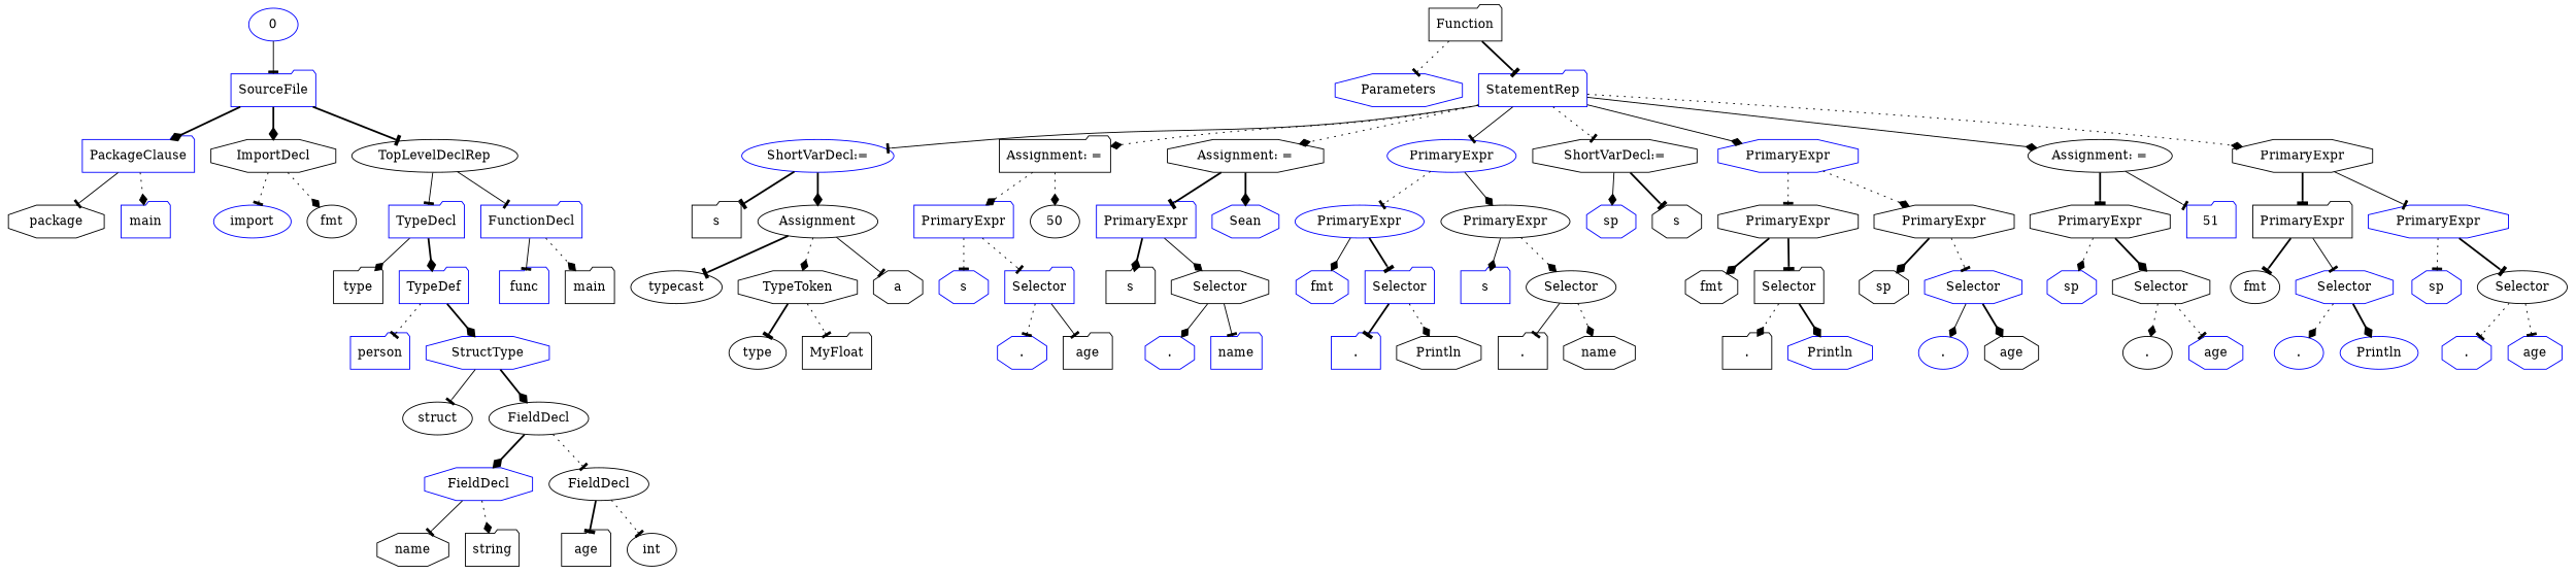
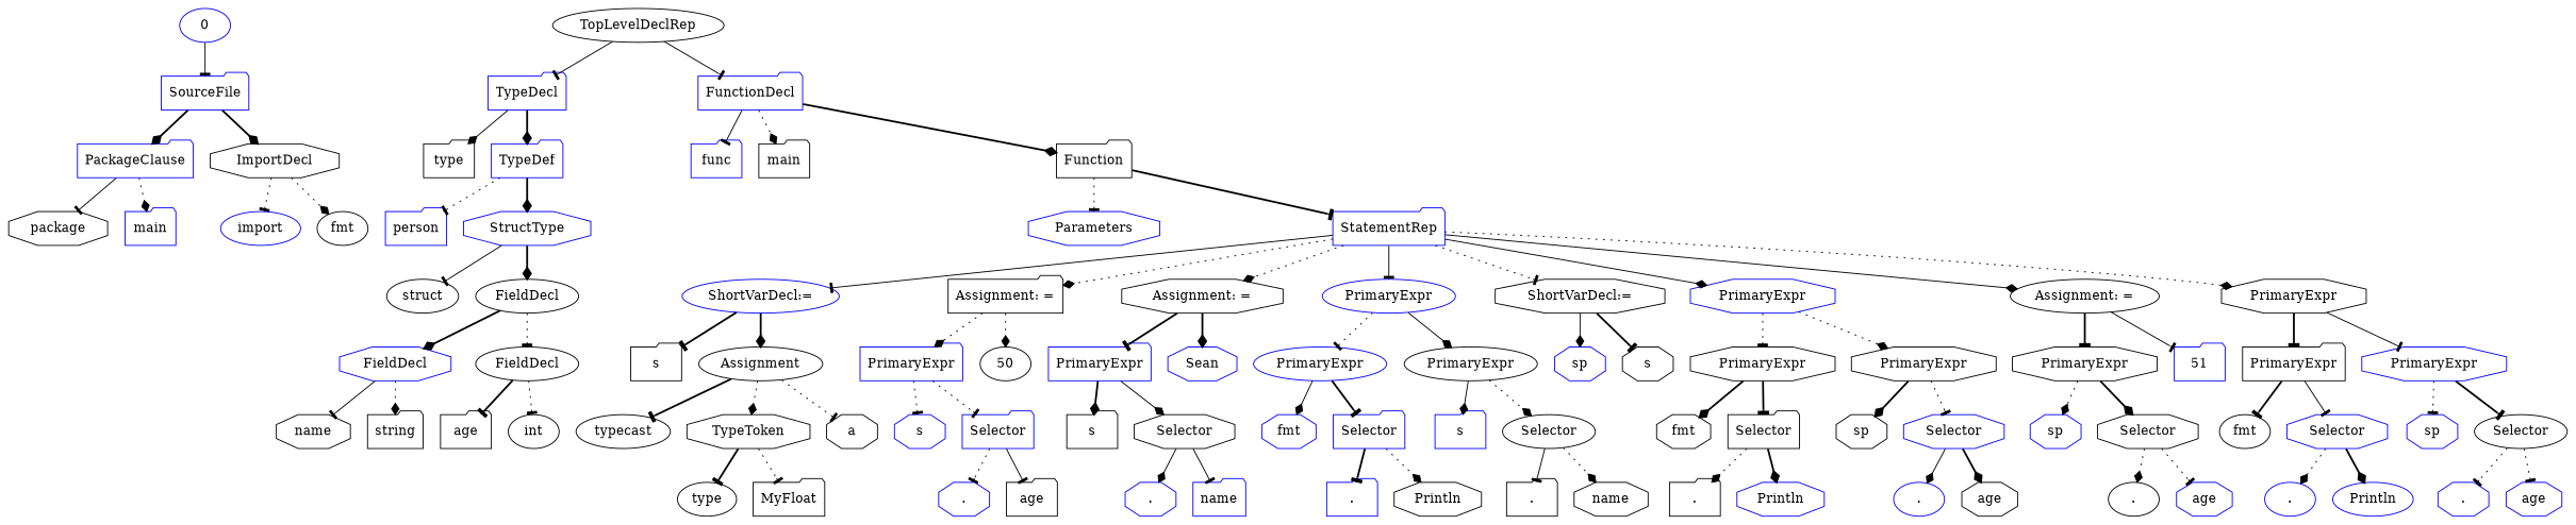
  strict digraph {
    node [color=black shape=octagon]
    edge [arrowhead=tee style=dotted]
    n1 [color=blue label=SourceFile shape=folder]
    n2 [color=blue label=PackageClause shape=folder]
    n3 [label=ImportDecl]
    n4 [label=TopLevelDeclRep shape=ellipse]
    n5 [label=package]
    n6 [color=blue label=main shape=folder]
    n7 [color=blue label=import shape=ellipse]
    n8 [label=fmt shape=ellipse]
    n9 [color=blue label=TypeDecl shape=folder]
    n10 [color=blue label=FunctionDecl shape=folder]
    0 [color=blue shape=ellipse]
    n12 [label=type shape=folder]
    n13 [color=blue label=TypeDef shape=folder]
    n14 [color=blue label=func shape=folder]
    n15 [label=main shape=folder]
    n16 [label=Function shape=folder]
    n17 [color=blue label=person shape=folder]
    n18 [color=blue label=StructType]
    n19 [label=struct shape=ellipse]
    n20 [label=FieldDecl shape=ellipse]
    n21 [color=blue label=FieldDecl]
    n22 [label=FieldDecl shape=ellipse]
    n23 [label=name]
    n24 [label=string shape=folder]
    n25 [label=age shape=folder]
    n26 [label=int shape=ellipse]
    n27 [color=blue label=Parameters]
    n28 [color=blue label=StatementRep shape=folder]
    n29 [color=blue label="ShortVarDecl:=" shape=ellipse]
    n30 [label="Assignment: =" shape=folder]
    n31 [label="Assignment: ="]
    n32 [color=blue label=PrimaryExpr shape=ellipse]
    n33 [label="ShortVarDecl:="]
    n34 [color=blue label=PrimaryExpr]
    n35 [label="Assignment: =" shape=ellipse]
    n36 [label=PrimaryExpr]
    n37 [label=s shape=folder]
    n38 [label=Assignment shape=ellipse]
    n39 [color=blue label=PrimaryExpr shape=folder]
    n40 [label=50 shape=ellipse]
    n41 [color=blue label=PrimaryExpr shape=folder]
    n42 [color=blue label=Sean]
    n43 [color=blue label=PrimaryExpr shape=ellipse]
    n44 [label=PrimaryExpr shape=ellipse]
    n45 [color=blue label=sp]
    n46 [label=s]
    n47 [label=PrimaryExpr]
    n48 [label=PrimaryExpr]
    n49 [label=PrimaryExpr]
    n50 [color=blue label=51 shape=folder]
    n51 [label=PrimaryExpr shape=folder]
    n52 [color=blue label=PrimaryExpr]
    n53 [label=typecast shape=ellipse]
    n54 [label=TypeToken]
    n55 [label=a]
    n56 [label=type shape=ellipse]
    n57 [label=MyFloat shape=folder]
    n58 [color=blue label=s]
    n59 [color=blue label=Selector shape=folder]
    n60 [color=blue label="."]
    n61 [label=age shape=folder]
    n62 [label=s shape=folder]
    n63 [label=Selector]
    n64 [color=blue label="."]
    n65 [color=blue label=name shape=folder]
    n66 [color=blue label=fmt]
    n67 [color=blue label=Selector shape=folder]
    n68 [color=blue label=s shape=folder]
    n69 [label=Selector shape=ellipse]
    n70 [color=blue label="." shape=folder]
    n71 [label=Println]
    n72 [label="." shape=folder]
    n73 [label=name]
    n74 [label=fmt]
    n75 [label=Selector shape=folder]
    n76 [label=sp]
    n77 [color=blue label=Selector]
    n78 [label="." shape=folder]
    n79 [color=blue label=Println]
    n80 [color=blue label="." shape=ellipse]
    n81 [label=age]
    n82 [color=blue label=sp]
    n83 [label=Selector]
    n84 [label="." shape=ellipse]
    n85 [color=blue label=age]
    n86 [label=fmt shape=ellipse]
    n87 [color=blue label=Selector]
    n88 [color=blue label=sp]
    n89 [label=Selector shape=ellipse]
    n90 [color=blue label="." shape=ellipse]
    n91 [color=blue label=Println shape=ellipse]
    n92 [color=blue label="."]
    n93 [color=blue label=age]
    n1 -> n2 [arrowhead=diamond style=bold]
    n1 -> n3 [arrowhead=diamond style=bold]
-   n1 -> n4 [style=bold]
    n2 -> n5 [style=solid]
    n2 -> n6 [arrowhead=diamond]
    n3 -> n7
    n3 -> n8 [arrowhead=diamond]
    n4 -> n9 [style=solid]
    n4 -> n10 [style=solid]
    n9 -> n12 [arrowhead=diamond style=solid]
    n9 -> n13 [arrowhead=diamond style=bold]
    n10 -> n14 [style=solid]
    n10 -> n15 [arrowhead=diamond]
+   n10 -> n16 [arrowhead=diamond style=bold]
    0 -> n1 [style=solid]
    n13 -> n17
    n13 -> n18 [arrowhead=diamond style=bold]
    n16 -> n27
    n16 -> n28 [style=bold]
    n18 -> n19 [style=solid]
    n18 -> n20 [arrowhead=diamond style=bold]
    n20 -> n21 [arrowhead=diamond style=bold]
    n20 -> n22
    n21 -> n23 [style=solid]
    n21 -> n24 [arrowhead=diamond]
    n22 -> n25 [style=bold]
    n22 -> n26
    n28 -> n29 [style=solid]
    n28 -> n30 [arrowhead=diamond]
    n28 -> n31 [arrowhead=diamond]
    n28 -> n32 [style=solid]
    n28 -> n33
    n28 -> n34 [arrowhead=diamond style=solid]
    n28 -> n35 [arrowhead=diamond style=solid]
    n28 -> n36 [arrowhead=diamond]
    n29 -> n37 [style=bold]
    n29 -> n38 [arrowhead=diamond style=bold]
    n30 -> n39 [arrowhead=diamond]
    n30 -> n40 [arrowhead=diamond]
    n31 -> n41 [style=bold]
    n31 -> n42 [arrowhead=diamond style=bold]
    n32 -> n43
    n32 -> n44 [arrowhead=diamond style=solid]
    n33 -> n45 [arrowhead=diamond style=solid]
    n33 -> n46 [style=bold]
    n34 -> n47
    n34 -> n48 [arrowhead=diamond]
    n35 -> n49 [style=bold]
    n35 -> n50 [style=solid]
    n36 -> n51 [style=bold]
    n36 -> n52 [style=solid]
    n38 -> n53 [style=bold]
    n38 -> n54 [arrowhead=diamond]
-   n38 -> n55 [style=solid]
+   n38 -> n55
    n39 -> n58
    n39 -> n59
    n41 -> n62 [arrowhead=diamond style=bold]
    n41 -> n63 [arrowhead=diamond style=solid]
    n43 -> n66 [arrowhead=diamond style=solid]
    n43 -> n67 [style=bold]
    n44 -> n68 [arrowhead=diamond style=solid]
    n44 -> n69 [arrowhead=diamond]
    n47 -> n74 [arrowhead=diamond style=bold]
    n47 -> n75 [style=bold]
    n48 -> n76 [arrowhead=diamond style=bold]
    n48 -> n77
    n49 -> n82 [arrowhead=diamond]
    n49 -> n83 [arrowhead=diamond style=bold]
    n51 -> n86 [style=bold]
    n51 -> n87 [style=solid]
    n52 -> n88
    n52 -> n89 [style=bold]
    n54 -> n56 [style=bold]
    n54 -> n57
    n59 -> n60
    n59 -> n61 [style=solid]
    n63 -> n64 [arrowhead=diamond style=solid]
    n63 -> n65 [style=solid]
    n67 -> n70 [style=bold]
    n67 -> n71 [arrowhead=diamond]
    n69 -> n72 [style=solid]
    n69 -> n73 [arrowhead=diamond]
    n75 -> n78 [arrowhead=diamond]
    n75 -> n79 [arrowhead=diamond style=bold]
    n77 -> n80 [arrowhead=diamond style=solid]
    n77 -> n81 [arrowhead=diamond style=bold]
    n83 -> n84 [arrowhead=diamond]
    n83 -> n85
    n87 -> n90 [arrowhead=diamond]
    n87 -> n91 [arrowhead=diamond style=bold]
    n89 -> n92
    n89 -> n93
  }
